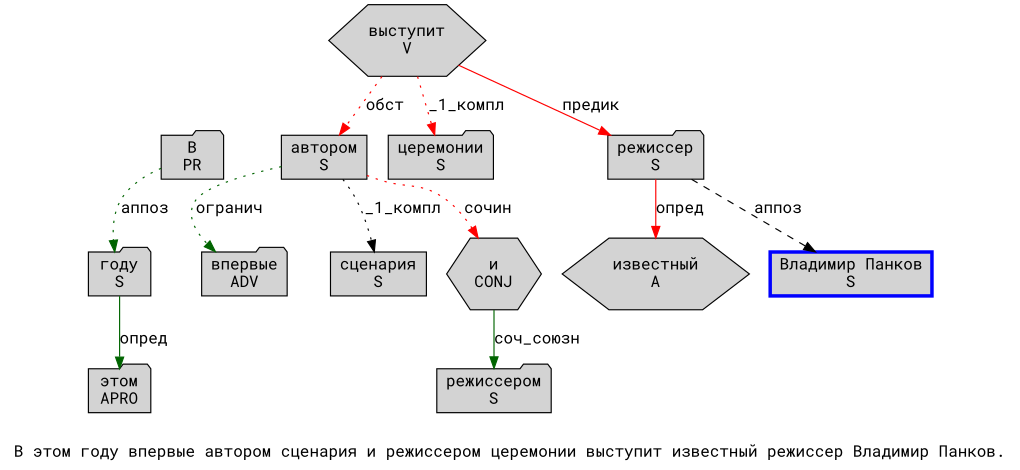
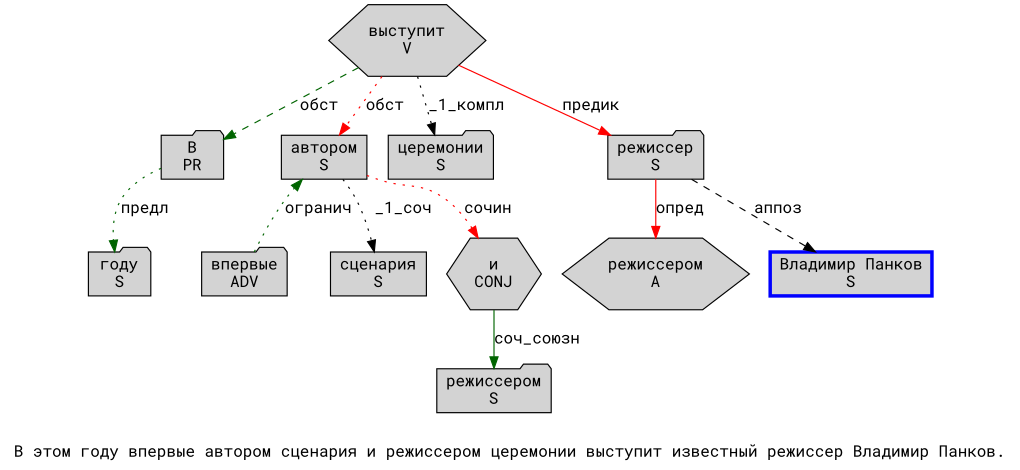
  digraph {
    fontname="Roboto Mono"
    label="В этом году впервые автором сценария и режиссером церемонии выступит известный режиссер Владимир Панков."
    node [fillcolor=lightgray fontname="Roboto Mono" penwidth=1 shape=folder style=filled]
    edge [color=darkgreen fontname="Roboto Mono" style=dotted]
    n1 [label="В\nPR"]
    n2 [label="году\nS"]
-   n3 [label="этом\nAPRO"]
    n4 [label="впервые\nADV"]
    n5 [label="автором\nS" shape=box]
    n6 [label="сценария\nS" shape=box]
    n7 [label="и\nCONJ" shape=hexagon]
    n8 [label="режиссером\nS"]
    n9 [label="церемонии\nS"]
    n10 [label="выступит\nV" shape=hexagon]
    n11 [label="режиссер\nS"]
-   n12 [label="известный\nA" shape=hexagon]
+   n12 [label="режиссером\nA" shape=hexagon]
    n13 [color=blue label="Владимир Панков\nS" penwidth=3 shape=box]
-   n1 -> n2 [label="аппоз"]
-   n2 -> n3 [label="опред" style=solid]
-   n5 -> n4 [label="огранич"]
-   n5 -> n6 [color=black label="_1_компл"]
+   n1 -> n2 [label="предл"]
+   n4 -> n5 [label="огранич"]
+   n5 -> n6 [color=black label="_1_соч"]
    n5 -> n7 [color=red label="сочин"]
    n7 -> n8 [label="соч_союзн" style=solid]
+   n10 -> n1 [label="обст" style=dashed]
    n10 -> n5 [color=red label="обст"]
-   n10 -> n9 [color=red label="_1_компл"]
+   n10 -> n9 [color=black label="_1_компл"]
    n10 -> n11 [color=red label="предик" style=solid]
    n11 -> n12 [color=red label="опред" style=solid]
    n11 -> n13 [color=black label="аппоз" style=dashed]
  }
